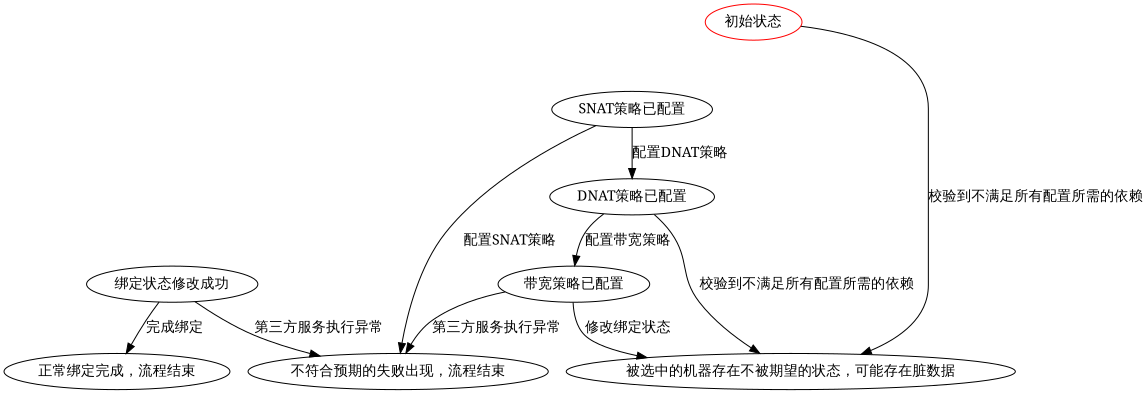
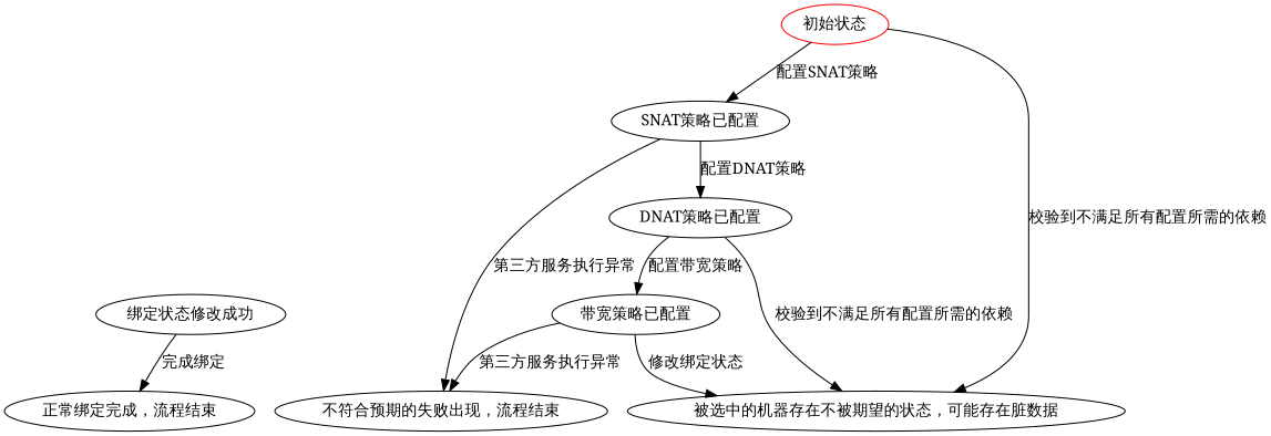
  digraph {
    node [fontname=SimSun]
    edge [fontname=SimSun]
    "DNAT策略已配置"
    "被选中的机器存在不被期望的状态，可能存在脏数据"
    "带宽策略已配置"
    "不符合预期的失败出现，流程结束"
    "绑定状态修改成功"
    "正常绑定完成，流程结束"
    "SNAT策略已配置"
    "初始状态" [color=red]
    "DNAT策略已配置" -> "被选中的机器存在不被期望的状态，可能存在脏数据" [label="校验到不满足所有配置所需的依赖"]
    "DNAT策略已配置" -> "带宽策略已配置" [label="配置带宽策略"]
    "带宽策略已配置" -> "被选中的机器存在不被期望的状态，可能存在脏数据" [label="修改绑定状态"]
    "带宽策略已配置" -> "不符合预期的失败出现，流程结束" [label="第三方服务执行异常"]
-   "绑定状态修改成功" -> "不符合预期的失败出现，流程结束" [label="第三方服务执行异常"]
    "绑定状态修改成功" -> "正常绑定完成，流程结束" [label="完成绑定"]
    "SNAT策略已配置" -> "DNAT策略已配置" [label="配置DNAT策略"]
-   "SNAT策略已配置" -> "不符合预期的失败出现，流程结束" [label="配置SNAT策略"]
+   "SNAT策略已配置" -> "不符合预期的失败出现，流程结束" [label="第三方服务执行异常"]
    "初始状态" -> "被选中的机器存在不被期望的状态，可能存在脏数据" [label="校验到不满足所有配置所需的依赖"]
+   "初始状态" -> "SNAT策略已配置" [label="配置SNAT策略"]
  }
